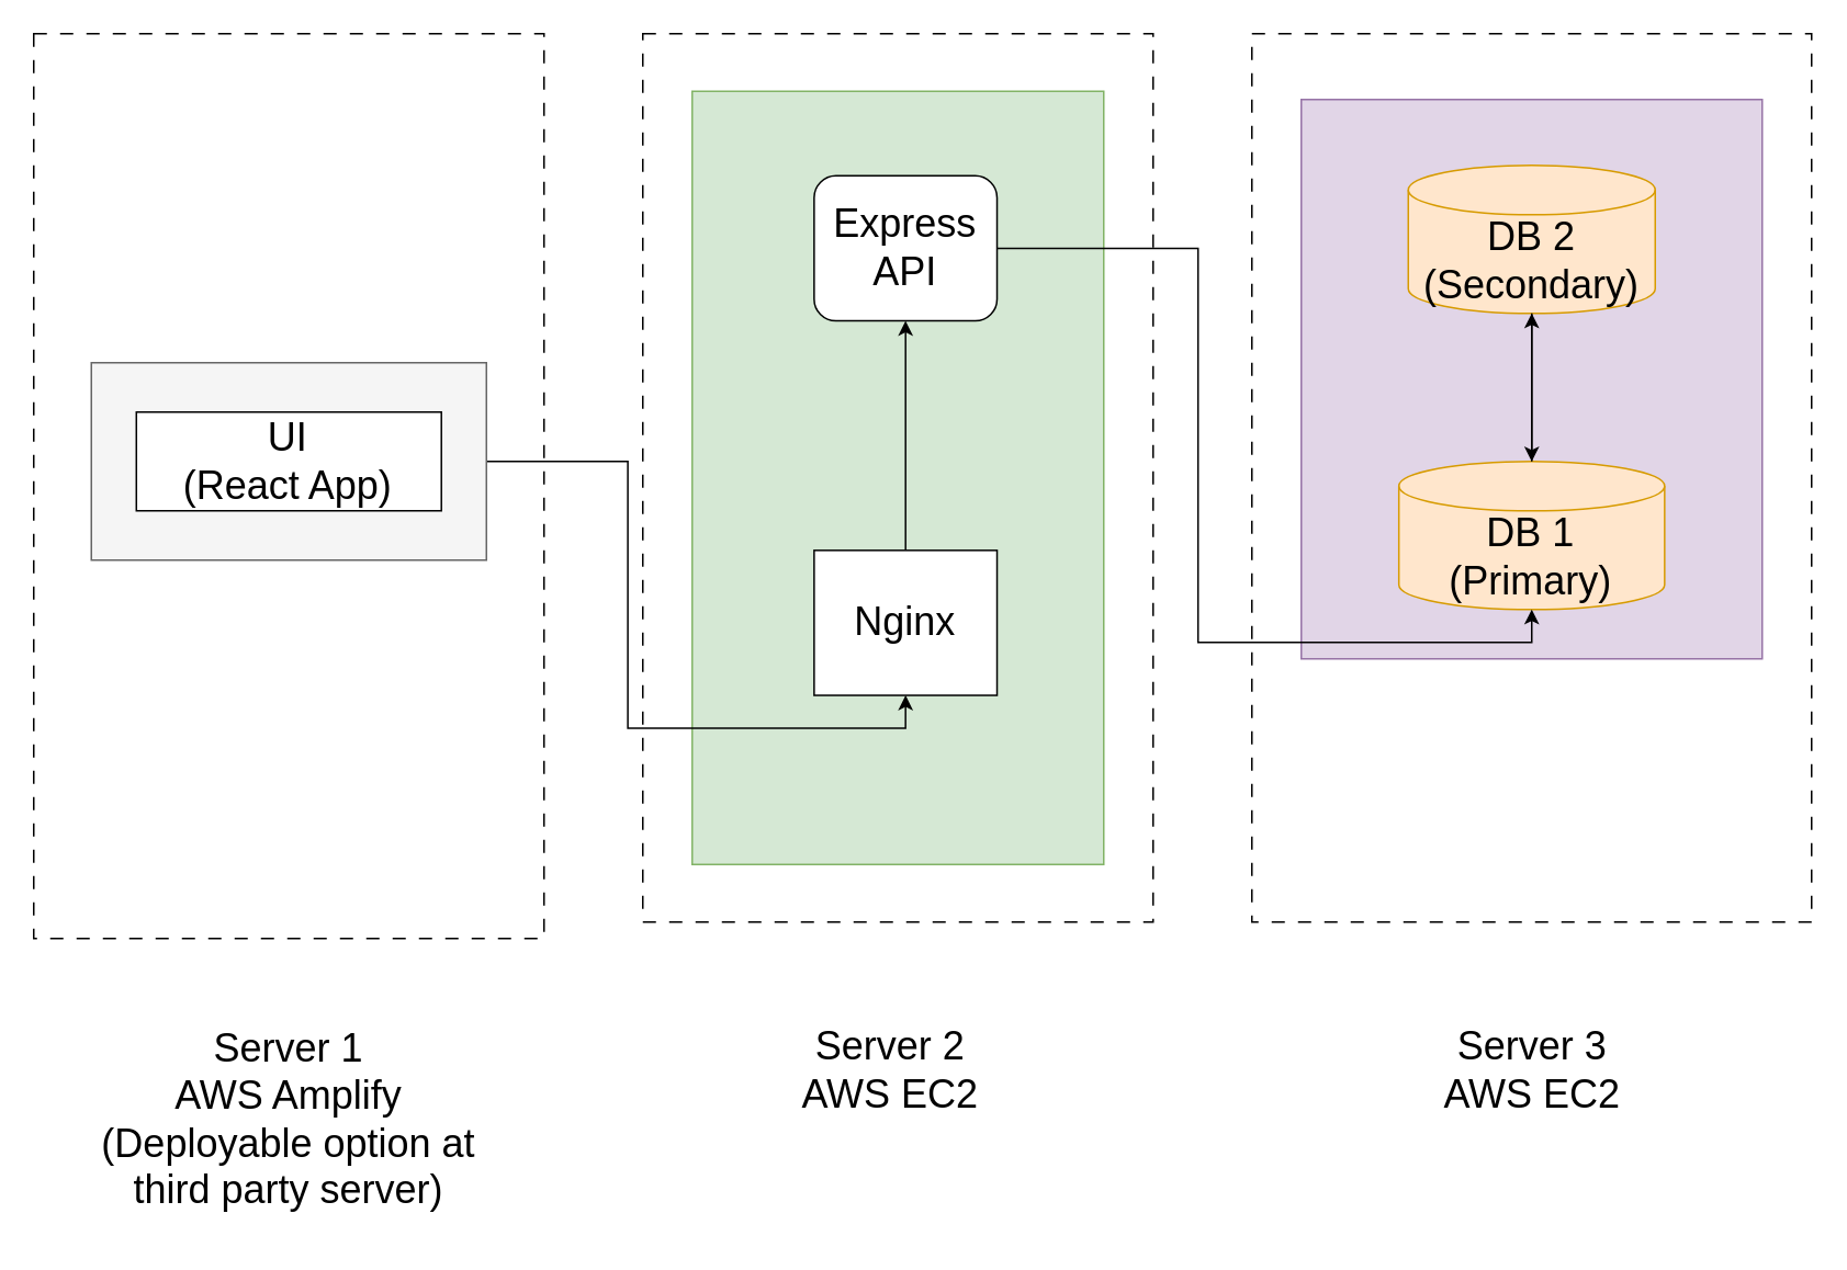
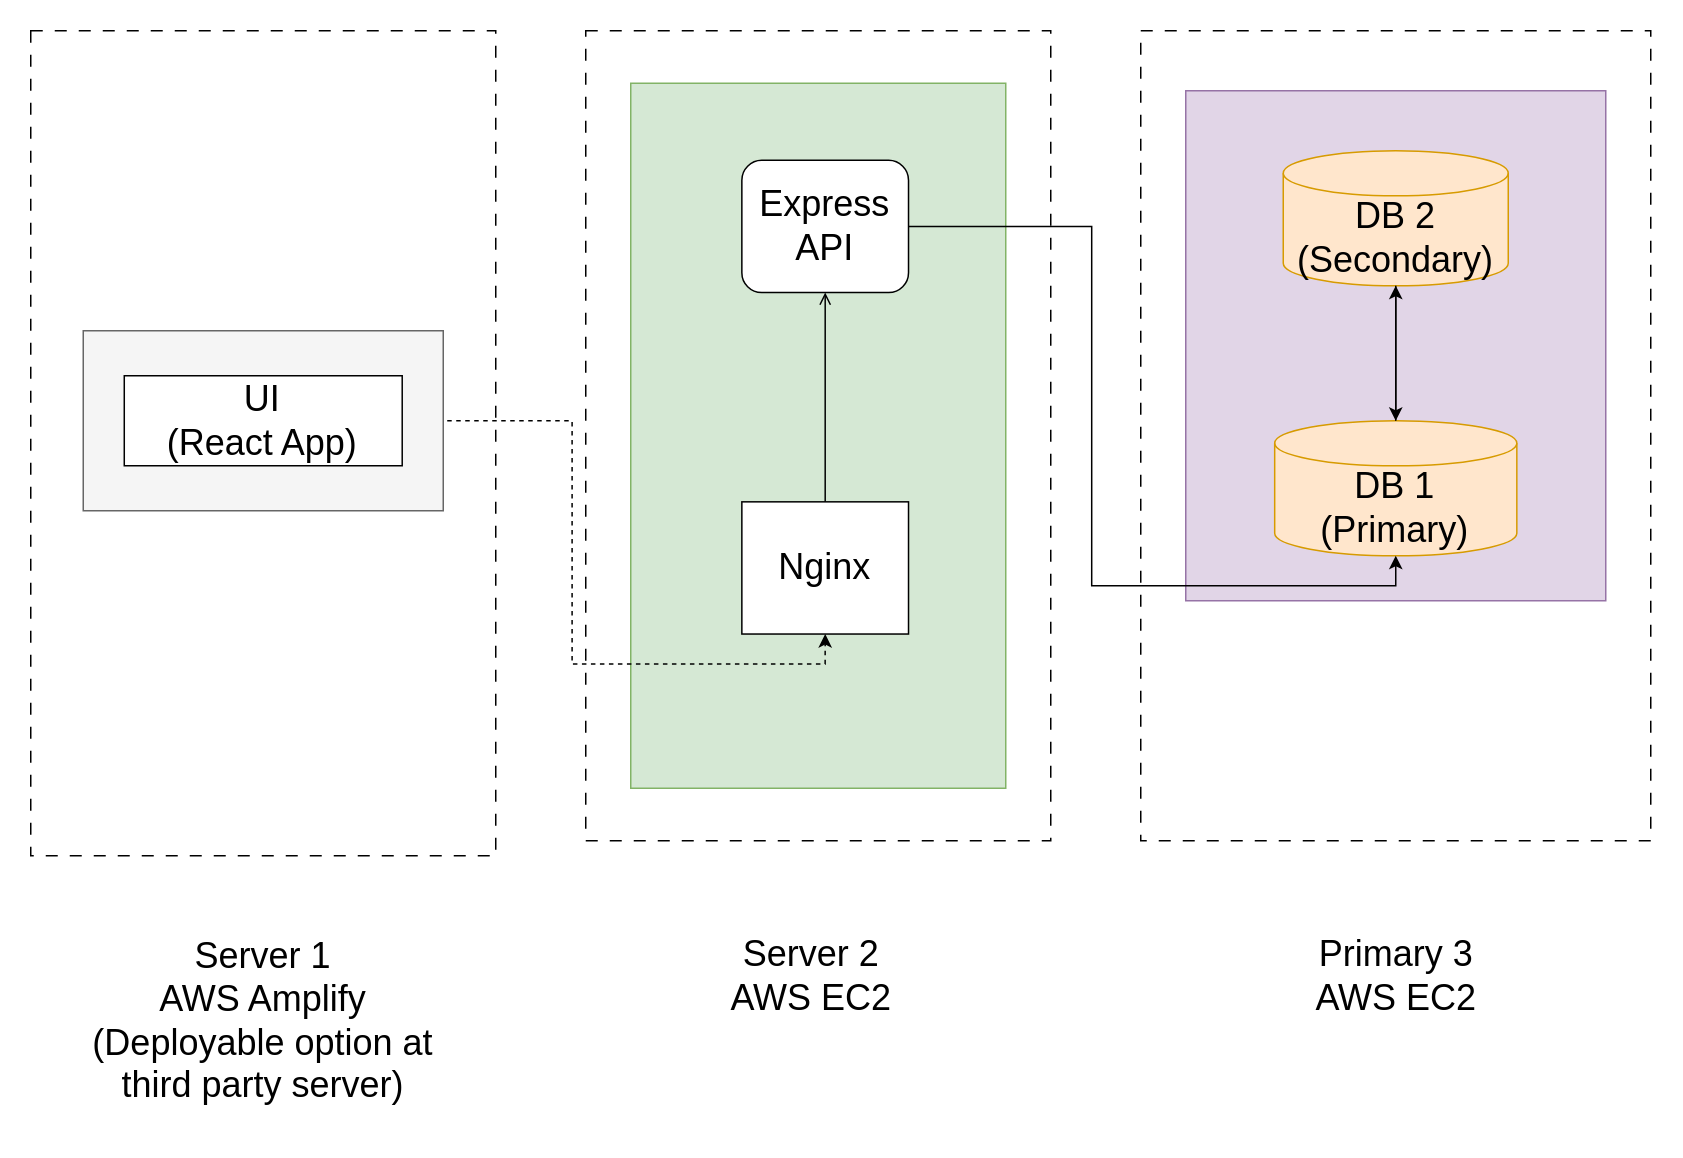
  <mxCell id="0" />
  <mxCell id="1" parent="0" />
  <mxCell id="2" value="" style="rounded=0;whiteSpace=wrap;html=1;dashed=1;dashPattern=8 8;" vertex="1" parent="1"><mxGeometry x="20" y="20" width="310" height="550" as="geometry" /></mxCell>
  <mxCell id="3" value="" style="rounded=0;whiteSpace=wrap;html=1;dashed=1;dashPattern=8 8;" vertex="1" parent="1"><mxGeometry x="760" y="20" width="340" height="540" as="geometry" /></mxCell>
  <mxCell id="4" value="" style="group" vertex="1" connectable="0" parent="1"><mxGeometry x="390" y="60" width="300" height="520" as="geometry" /></mxCell>
  <mxCell id="5" value="" style="rounded=0;whiteSpace=wrap;html=1;dashed=1;dashPattern=8 8;" vertex="1" parent="4"><mxGeometry y="-40" width="310" height="540" as="geometry" /></mxCell>
  <mxCell id="6" value="" style="rounded=0;whiteSpace=wrap;html=1;fillColor=#d5e8d4;strokeColor=#82b366;" vertex="1" parent="4"><mxGeometry x="30" y="-5" width="250" height="470" as="geometry" /></mxCell>
  <mxCell id="7" value="&lt;font style=&quot;font-size: 24px;&quot;&gt;Nginx&lt;/font&gt;" style="rounded=0;whiteSpace=wrap;html=1;" vertex="1" parent="4"><mxGeometry x="104.074" y="274.062" width="111.111" height="88.125" as="geometry" /></mxCell>
  <mxCell id="8" value="&lt;font style=&quot;font-size: 24px;&quot;&gt;Express API&lt;/font&gt;" style="whiteSpace=wrap;html=1;rounded=1;" vertex="1" parent="4"><mxGeometry x="104.074" y="46.406" width="111.111" height="88.125" as="geometry" /></mxCell>
- <mxCell id="9" value="" style="edgeStyle=orthogonalEdgeStyle;rounded=0;orthogonalLoop=1;jettySize=auto;html=1;" edge="1" parent="4" source="7" target="8"><mxGeometry relative="1" as="geometry" /></mxCell>
- <mxCell id="10" style="edgeStyle=orthogonalEdgeStyle;rounded=0;orthogonalLoop=1;jettySize=auto;html=1;entryX=0.5;entryY=1;entryDx=0;entryDy=0;" edge="1" parent="1" source="20" target="7"><mxGeometry relative="1" as="geometry" /></mxCell>
+ <mxCell id="9" value="" style="edgeStyle=orthogonalEdgeStyle;rounded=0;orthogonalLoop=1;jettySize=auto;html=1;endArrow=open;" edge="1" parent="4" source="7" target="8"><mxGeometry relative="1" as="geometry" /></mxCell>
+ <mxCell id="10" style="edgeStyle=orthogonalEdgeStyle;rounded=0;orthogonalLoop=1;jettySize=auto;html=1;entryX=0.5;entryY=1;entryDx=0;entryDy=0;dashed=1;" edge="1" parent="1" source="20" target="7"><mxGeometry relative="1" as="geometry" /></mxCell>
  <mxCell id="11" value="" style="rounded=0;whiteSpace=wrap;html=1;fillColor=#e1d5e7;strokeColor=#9673a6;" vertex="1" parent="1"><mxGeometry x="790" y="60" width="280" height="340" as="geometry" /></mxCell>
  <mxCell id="12" value="&lt;font style=&quot;font-size: 24px;&quot;&gt;DB 2 (Secondary)&lt;/font&gt;" style="shape=cylinder3;whiteSpace=wrap;html=1;boundedLbl=1;backgroundOutline=1;size=15;fillColor=#ffe6cc;strokeColor=#d79b00;" vertex="1" parent="1"><mxGeometry x="855" y="100" width="150" height="90" as="geometry" /></mxCell>
  <mxCell id="13" value="&lt;font style=&quot;font-size: 24px;&quot;&gt;DB 1 &lt;br&gt;(Primary)&lt;/font&gt;" style="shape=cylinder3;whiteSpace=wrap;html=1;boundedLbl=1;backgroundOutline=1;size=15;fillColor=#ffe6cc;strokeColor=#d79b00;" vertex="1" parent="1"><mxGeometry x="849.29" y="280" width="161.43" height="90" as="geometry" /></mxCell>
  <mxCell id="14" value="" style="edgeStyle=orthogonalEdgeStyle;rounded=0;orthogonalLoop=1;jettySize=auto;html=1;" edge="1" parent="1" source="12" target="13"><mxGeometry relative="1" as="geometry" /></mxCell>
  <mxCell id="15" value="" style="edgeStyle=orthogonalEdgeStyle;rounded=0;orthogonalLoop=1;jettySize=auto;html=1;" edge="1" parent="1" source="13" target="12"><mxGeometry relative="1" as="geometry" /></mxCell>
  <mxCell id="16" value="" style="group" connectable="0" vertex="1" parent="1"><mxGeometry x="55" y="220" width="240" height="120" as="geometry" /></mxCell>
  <mxCell id="17" value="" style="group" connectable="0" vertex="1" parent="16"><mxGeometry width="240" height="120" as="geometry" /></mxCell>
  <mxCell id="18" value="" style="group" connectable="0" vertex="1" parent="17"><mxGeometry width="240" height="120" as="geometry" /></mxCell>
  <mxCell id="19" value="" style="rounded=0;whiteSpace=wrap;html=1;fillColor=#f5f5f5;fontColor=#333333;strokeColor=#666666;" vertex="1" parent="18"><mxGeometry width="240" height="120" as="geometry" /></mxCell>
  <mxCell id="20" value="&lt;font style=&quot;font-size: 24px;&quot;&gt;UI &lt;br&gt;(React App)&lt;/font&gt;" style="rounded=0;whiteSpace=wrap;html=1;" vertex="1" parent="18"><mxGeometry x="27.353" y="30" width="185.294" height="60" as="geometry" /></mxCell>
  <mxCell id="21" style="edgeStyle=orthogonalEdgeStyle;rounded=0;orthogonalLoop=1;jettySize=auto;html=1;entryX=0.5;entryY=1;entryDx=0;entryDy=0;entryPerimeter=0;" edge="1" parent="1" source="8" target="13"><mxGeometry relative="1" as="geometry" /></mxCell>
  <mxCell id="22" value="&lt;span style=&quot;font-size: 24px;&quot;&gt;Server 1&lt;br&gt;AWS Amplify&lt;br&gt;(Deployable option at third party server)&lt;br&gt;&lt;/span&gt;" style="text;html=1;strokeColor=none;fillColor=none;align=center;verticalAlign=middle;whiteSpace=wrap;rounded=0;" vertex="1" parent="1"><mxGeometry x="50" y="610" width="250" height="140" as="geometry" /></mxCell>
  <mxCell id="23" value="&lt;span style=&quot;font-size: 24px;&quot;&gt;Server 2&lt;br&gt;AWS EC2&lt;br&gt;&lt;/span&gt;" style="text;html=1;strokeColor=none;fillColor=none;align=center;verticalAlign=middle;whiteSpace=wrap;rounded=0;" vertex="1" parent="1"><mxGeometry x="422.5" y="615" width="235" height="70" as="geometry" /></mxCell>
- <mxCell id="24" value="&lt;span style=&quot;font-size: 24px;&quot;&gt;Server 3&lt;br&gt;AWS EC2&lt;br&gt;&lt;/span&gt;" style="text;html=1;strokeColor=none;fillColor=none;align=center;verticalAlign=middle;whiteSpace=wrap;rounded=0;" vertex="1" parent="1"><mxGeometry x="812.5" y="615" width="235" height="70" as="geometry" /></mxCell>
+ <mxCell id="24" value="&lt;span style=&quot;font-size: 24px;&quot;&gt;Primary 3&lt;br&gt;AWS EC2&lt;br&gt;&lt;/span&gt;" style="text;html=1;strokeColor=none;fillColor=none;align=center;verticalAlign=middle;whiteSpace=wrap;rounded=0;" vertex="1" parent="1"><mxGeometry x="812.5" y="615" width="235" height="70" as="geometry" /></mxCell>
